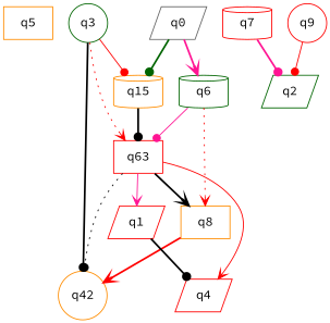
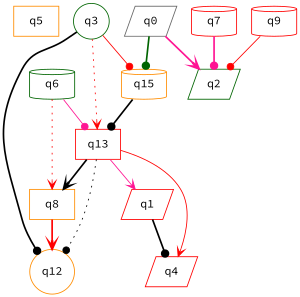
  digraph {
    fontname="Source Code Pro"
    node [color=red fontname="Source Code Pro" shape=parallelogram]
    edge [arrowhead=dot color=red fontname="Source Code Pro" style=bold]
    q5 [color=darkorange initial=1 shape=box]
    q8 [color=darkorange final=1 shape=box]
-   q12 [color=darkorange shape=circle label=q42]
+   q12 [color=darkorange shape=circle]
    q0 [color=gray40]
    q6 [color=darkgreen shape=cylinder]
    n6 [color=darkorange label=q15 shape=cylinder]
-   q13 [shape=box label=q63]
+   q13 [shape=box]
    q1
    q4
    q3 [color=darkgreen shape=circle]
    q7 [shape=cylinder]
    q2 [color=darkgreen]
-   q9 [shape=circle]
+   q9 [shape=cylinder]
    q8 -> q12 [arrowhead=vee]
-   q0 -> q6 [arrowhead=vee color=deeppink]
+   q0 -> q2 [arrowhead=vee color=deeppink]
    q0 -> n6 [color=darkgreen]
    q6 -> q8 [arrowhead=vee style=dotted]
    q6 -> q13 [color=deeppink style=solid]
    n6 -> q13 [color=black]
    q13 -> q8 [arrowhead=vee color=black]
    q13 -> q12 [color=black style=dotted]
    q13 -> q1 [arrowhead=vee color=deeppink style=solid]
    q13 -> q4 [arrowhead=vee style=solid]
    q1 -> q4 [color=black]
    q3 -> q12 [color=black]
    q3 -> n6 [style=solid]
    q3 -> q13 [arrowhead=vee style=dotted]
    q7 -> q2 [color=deeppink]
    q9 -> q2 [style=solid]
  }
